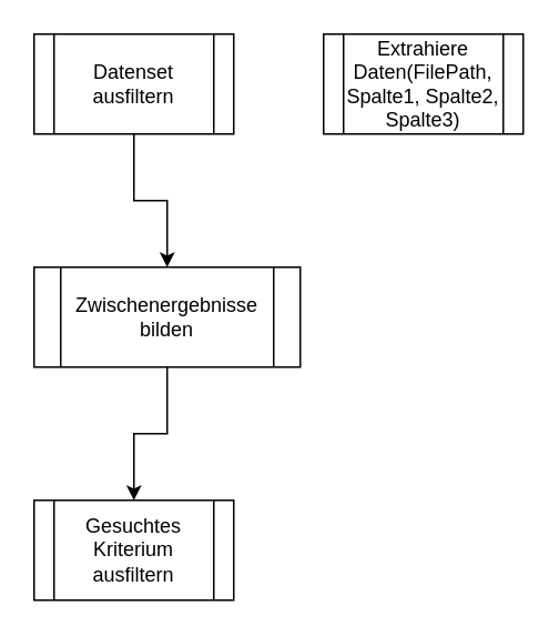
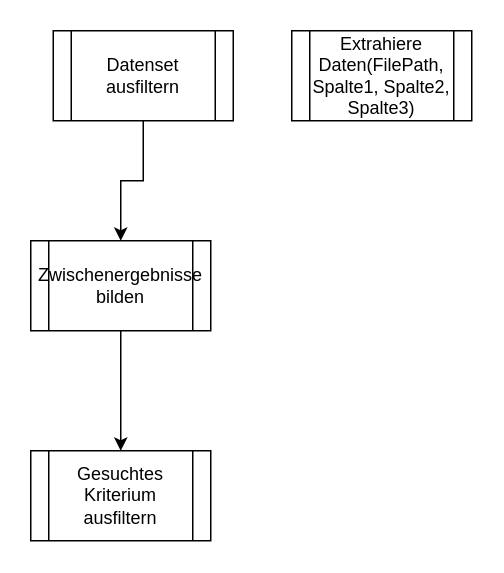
  <mxCell id="0" />
  <mxCell id="1" parent="0" />
  <mxCell id="2" value="" style="edgeStyle=orthogonalEdgeStyle;rounded=0;orthogonalLoop=1;jettySize=auto;html=1;" edge="1" parent="1" source="3" target="5"><mxGeometry relative="1" as="geometry" /></mxCell>
- <mxCell id="3" value="Datenset ausfiltern" style="shape=process;whiteSpace=wrap;html=1;backgroundOutline=1;" vertex="1" parent="1"><mxGeometry x="20" y="20" width="120" height="60" as="geometry" /></mxCell>
+ <mxCell id="3" value="Datenset ausfiltern" style="shape=process;whiteSpace=wrap;html=1;backgroundOutline=1;" vertex="1" parent="1"><mxGeometry x="35" y="20" width="120" height="60" as="geometry" /></mxCell>
  <mxCell id="4" value="" style="edgeStyle=orthogonalEdgeStyle;rounded=0;orthogonalLoop=1;jettySize=auto;html=1;" edge="1" parent="1" source="5" target="6"><mxGeometry relative="1" as="geometry" /></mxCell>
- <mxCell id="5" value="Zwischenergebnisse bilden" style="shape=process;whiteSpace=wrap;html=1;backgroundOutline=1;" vertex="1" parent="1"><mxGeometry x="20" y="160" width="160" height="60" as="geometry" /></mxCell>
+ <mxCell id="5" value="Zwischenergebnisse bilden" style="shape=process;whiteSpace=wrap;html=1;backgroundOutline=1;" vertex="1" parent="1"><mxGeometry x="20" y="160" width="120" height="60" as="geometry" /></mxCell>
  <mxCell id="6" value="Gesuchtes Kriterium ausfiltern" style="shape=process;whiteSpace=wrap;html=1;backgroundOutline=1;" vertex="1" parent="1"><mxGeometry x="20" y="300" width="120" height="60" as="geometry" /></mxCell>
  <mxCell id="7" value="Extrahiere Daten(FilePath, Spalte1, Spalte2, Spalte3)" style="shape=process;whiteSpace=wrap;html=1;backgroundOutline=1;" vertex="1" parent="1"><mxGeometry x="194" y="20" width="120" height="60" as="geometry" /></mxCell>
